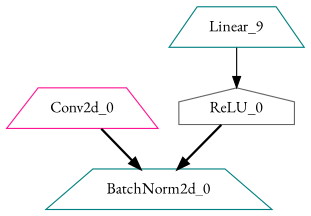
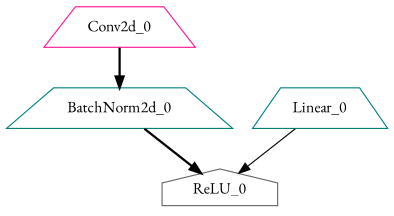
  strict digraph {
    fontname="EB Garamond"
    node [color=teal fontname="EB Garamond" shape=trapezium]
    edge [fontname="EB Garamond" style=bold]
    Conv2d_0 [color=deeppink layer_name="layer4.2.conv3" params=1048576 type=Conv2d]
    BatchNorm2d_0 [layer_name="layer4.2.bn3" params=4096 type=BatchNorm2d]
    ReLU_0 [color=gray40 layer_name="layer4.2.relu" params=0 shape=house type=ReLU]
-   Linear_0 [layer_name=fc params=2049000 type=Linear label=Linear_9]
+   Linear_0 [layer_name=fc params=2049000 type=Linear]
    Conv2d_0 -> BatchNorm2d_0
-   ReLU_0 -> BatchNorm2d_0
+   BatchNorm2d_0 -> ReLU_0
    Linear_0 -> ReLU_0 [style=solid]
  }
